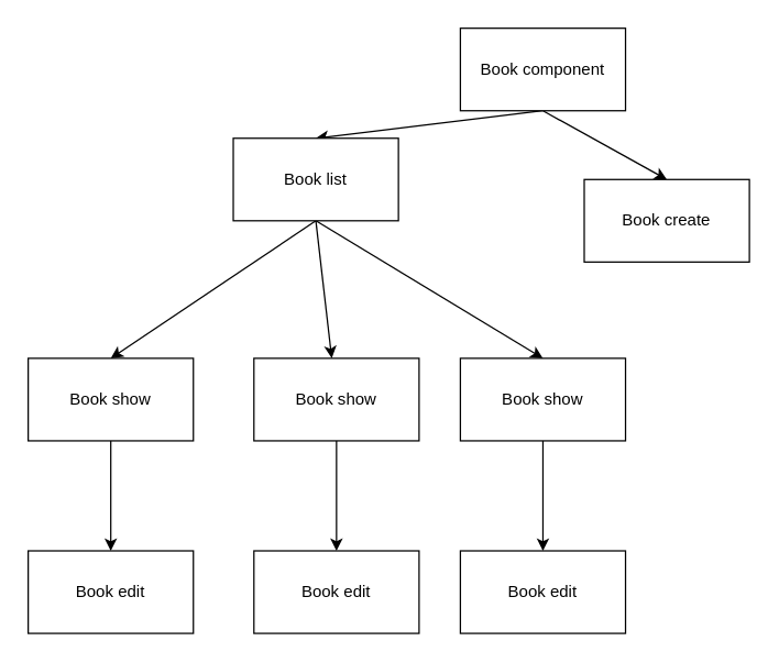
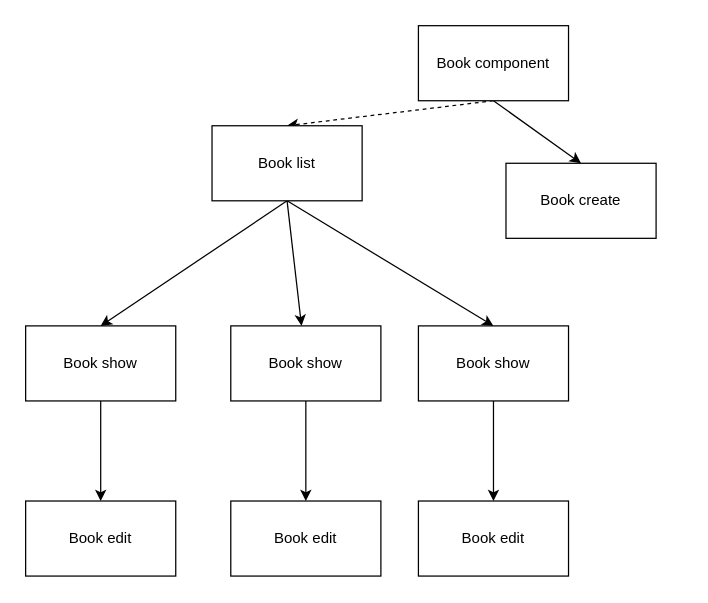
  <mxCell id="0" />
  <mxCell id="1" parent="0" />
- <mxCell id="2" style="edgeStyle=none;html=1;exitX=0.5;exitY=1;exitDx=0;exitDy=0;entryX=0.5;entryY=0;entryDx=0;entryDy=0;" edge="1" parent="1" source="4" target="8"><mxGeometry relative="1" as="geometry" /></mxCell>
+ <mxCell id="2" style="edgeStyle=none;html=1;exitX=0.5;exitY=1;exitDx=0;exitDy=0;entryX=0.5;entryY=0;entryDx=0;entryDy=0;dashed=1;" edge="1" parent="1" source="4" target="8"><mxGeometry relative="1" as="geometry" /></mxCell>
  <mxCell id="3" style="edgeStyle=none;html=1;exitX=0.5;exitY=1;exitDx=0;exitDy=0;entryX=0.5;entryY=0;entryDx=0;entryDy=0;" edge="1" parent="1" source="4" target="9"><mxGeometry relative="1" as="geometry" /></mxCell>
  <mxCell id="4" value="Book component" style="rounded=0;whiteSpace=wrap;html=1;" vertex="1" parent="1"><mxGeometry x="334" y="20" width="120" height="60" as="geometry" /></mxCell>
  <mxCell id="5" style="edgeStyle=none;html=1;exitX=0.5;exitY=1;exitDx=0;exitDy=0;" edge="1" parent="1" source="8" target="11"><mxGeometry relative="1" as="geometry" /></mxCell>
  <mxCell id="6" style="edgeStyle=none;html=1;exitX=0.5;exitY=1;exitDx=0;exitDy=0;entryX=0.5;entryY=0;entryDx=0;entryDy=0;" edge="1" parent="1" source="8" target="14"><mxGeometry relative="1" as="geometry" /></mxCell>
  <mxCell id="7" style="edgeStyle=none;html=1;exitX=0.5;exitY=1;exitDx=0;exitDy=0;entryX=0.5;entryY=0;entryDx=0;entryDy=0;" edge="1" parent="1" source="8" target="17"><mxGeometry relative="1" as="geometry" /></mxCell>
  <mxCell id="8" value="Book list" style="rounded=0;whiteSpace=wrap;html=1;" vertex="1" parent="1"><mxGeometry x="169" y="100" width="120" height="60" as="geometry" /></mxCell>
- <mxCell id="9" value="Book create" style="rounded=0;whiteSpace=wrap;html=1;" vertex="1" parent="1"><mxGeometry x="424" y="130" width="120" height="60" as="geometry" /></mxCell>
+ <mxCell id="9" value="Book create" style="rounded=0;whiteSpace=wrap;html=1;" vertex="1" parent="1"><mxGeometry x="404" y="130" width="120" height="60" as="geometry" /></mxCell>
  <mxCell id="10" value="" style="edgeStyle=none;html=1;" edge="1" parent="1" source="11" target="12"><mxGeometry relative="1" as="geometry" /></mxCell>
  <mxCell id="11" value="Book show" style="rounded=0;whiteSpace=wrap;html=1;" vertex="1" parent="1"><mxGeometry x="184" y="260" width="120" height="60" as="geometry" /></mxCell>
  <mxCell id="12" value="Book edit" style="whiteSpace=wrap;html=1;rounded=0;" vertex="1" parent="1"><mxGeometry x="184" y="400" width="120" height="60" as="geometry" /></mxCell>
  <mxCell id="13" value="" style="edgeStyle=none;html=1;" edge="1" parent="1" source="14" target="15"><mxGeometry relative="1" as="geometry" /></mxCell>
  <mxCell id="14" value="Book show" style="rounded=0;whiteSpace=wrap;html=1;" vertex="1" parent="1"><mxGeometry x="20" y="260" width="120" height="60" as="geometry" /></mxCell>
  <mxCell id="15" value="Book edit" style="whiteSpace=wrap;html=1;rounded=0;" vertex="1" parent="1"><mxGeometry x="20" y="400" width="120" height="60" as="geometry" /></mxCell>
  <mxCell id="16" value="" style="edgeStyle=none;html=1;" edge="1" source="17" target="18" parent="1"><mxGeometry relative="1" as="geometry" /></mxCell>
  <mxCell id="17" value="Book show" style="rounded=0;whiteSpace=wrap;html=1;" vertex="1" parent="1"><mxGeometry x="334" y="260" width="120" height="60" as="geometry" /></mxCell>
  <mxCell id="18" value="Book edit" style="whiteSpace=wrap;html=1;rounded=0;" vertex="1" parent="1"><mxGeometry x="334" y="400" width="120" height="60" as="geometry" /></mxCell>
